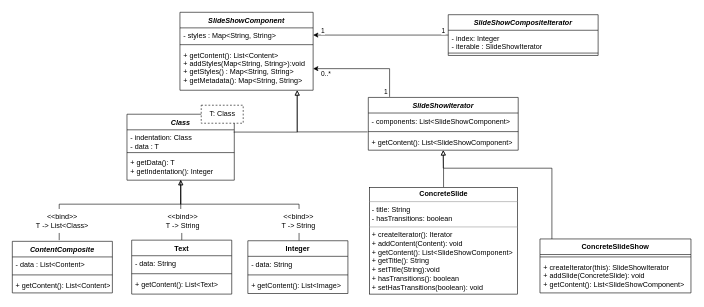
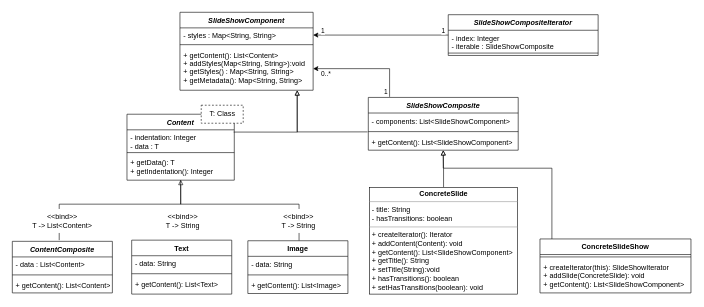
  <mxCell id="0" />
  <mxCell id="1" parent="0" />
  <mxCell id="2" value="SlideShowComponent" style="swimlane;fontStyle=3;align=center;verticalAlign=top;childLayout=stackLayout;horizontal=1;startSize=26;horizontalStack=0;resizeParent=1;resizeParentMax=0;resizeLast=0;collapsible=1;marginBottom=0;" vertex="1" parent="1"><mxGeometry x="299.56" y="20" width="222.13" height="130" as="geometry" /></mxCell>
  <mxCell id="3" value="- styles : Map&lt;String, String&gt;" style="text;strokeColor=none;fillColor=none;align=left;verticalAlign=top;spacingLeft=4;spacingRight=4;overflow=hidden;rotatable=0;points=[[0,0.5],[1,0.5]];portConstraint=eastwest;" vertex="1" parent="2"><mxGeometry y="26" width="222.13" height="24" as="geometry" /></mxCell>
  <mxCell id="4" value="" style="line;strokeWidth=1;fillColor=none;align=left;verticalAlign=middle;spacingTop=-1;spacingLeft=3;spacingRight=3;rotatable=0;labelPosition=right;points=[];portConstraint=eastwest;strokeColor=inherit;" vertex="1" parent="2"><mxGeometry y="50" width="222.13" height="8" as="geometry" /></mxCell>
  <mxCell id="5" value="+ getContent(): List&lt;Content&gt;&#10;+ addStyles(Map&lt;String, String&gt;):void&#10;+ getStyles() : Map&lt;String, String&gt;&#10;+ getMetadata(): Map&lt;String, String&gt;&#10;" style="text;strokeColor=none;fillColor=none;align=left;verticalAlign=top;spacingLeft=4;spacingRight=4;overflow=hidden;rotatable=0;points=[[0,0.5],[1,0.5]];portConstraint=eastwest;" vertex="1" parent="2"><mxGeometry y="58" width="222.13" height="72" as="geometry" /></mxCell>
  <mxCell id="6" style="edgeStyle=orthogonalEdgeStyle;rounded=0;orthogonalLoop=1;jettySize=auto;html=1;startArrow=none;startFill=0;endArrow=classic;endFill=1;exitX=0.142;exitY=-0.011;exitDx=0;exitDy=0;exitPerimeter=0;" edge="1" parent="1" source="40" target="5"><mxGeometry relative="1" as="geometry"><mxPoint x="650" y="190" as="sourcePoint" /></mxGeometry></mxCell>
  <mxCell id="7" value="1" style="edgeLabel;html=1;align=center;verticalAlign=middle;resizable=0;points=[];" vertex="1" connectable="0" parent="6"><mxGeometry x="-0.814" y="-1" relative="1" as="geometry"><mxPoint x="-8" y="6" as="offset" /></mxGeometry></mxCell>
  <mxCell id="8" value="0..*" style="edgeLabel;html=1;align=center;verticalAlign=middle;resizable=0;points=[];" vertex="1" connectable="0" parent="6"><mxGeometry x="0.831" y="-2" relative="1" as="geometry"><mxPoint x="6" y="10" as="offset" /></mxGeometry></mxCell>
  <mxCell id="9" style="edgeStyle=orthogonalEdgeStyle;rounded=0;orthogonalLoop=1;jettySize=auto;html=1;endArrow=block;endFill=0;exitX=-0.005;exitY=-0.175;exitDx=0;exitDy=0;exitPerimeter=0;" edge="1" parent="1" source="43"><mxGeometry relative="1" as="geometry"><mxPoint x="495" y="150" as="targetPoint" /><mxPoint x="556.94" y="253.312" as="sourcePoint" /><Array as="points"><mxPoint x="612" y="220" /><mxPoint x="495" y="220" /></Array></mxGeometry></mxCell>
- <mxCell id="10" style="edgeStyle=orthogonalEdgeStyle;rounded=0;orthogonalLoop=1;jettySize=auto;html=1;entryX=0.501;entryY=1;entryDx=0;entryDy=0;entryPerimeter=0;startArrow=none;startFill=0;endArrow=block;endFill=0;" edge="1" parent="1" source="11" target="29"><mxGeometry relative="1" as="geometry" /></mxCell>
  <mxCell id="11" value="Text" style="swimlane;fontStyle=1;align=center;verticalAlign=top;childLayout=stackLayout;horizontal=1;startSize=26;horizontalStack=0;resizeParent=1;resizeParentMax=0;resizeLast=0;collapsible=1;marginBottom=0;" vertex="1" parent="1"><mxGeometry x="219.07" y="400" width="166.88" height="90" as="geometry" /></mxCell>
  <mxCell id="12" value="- data: String" style="text;strokeColor=none;fillColor=none;align=left;verticalAlign=top;spacingLeft=4;spacingRight=4;overflow=hidden;rotatable=0;points=[[0,0.5],[1,0.5]];portConstraint=eastwest;" vertex="1" parent="11"><mxGeometry y="26" width="166.88" height="26" as="geometry" /></mxCell>
  <mxCell id="13" value="" style="line;strokeWidth=1;fillColor=none;align=left;verticalAlign=middle;spacingTop=-1;spacingLeft=3;spacingRight=3;rotatable=0;labelPosition=right;points=[];portConstraint=eastwest;strokeColor=inherit;" vertex="1" parent="11"><mxGeometry y="52" width="166.88" height="8" as="geometry" /></mxCell>
  <mxCell id="14" value="+ getContent(): List&lt;Text&gt;" style="text;strokeColor=none;fillColor=none;align=left;verticalAlign=top;spacingLeft=4;spacingRight=4;overflow=hidden;rotatable=0;points=[[0,0.5],[1,0.5]];portConstraint=eastwest;" vertex="1" parent="11"><mxGeometry y="60" width="166.88" height="30" as="geometry" /></mxCell>
  <mxCell id="15" style="edgeStyle=orthogonalEdgeStyle;rounded=0;orthogonalLoop=1;jettySize=auto;html=1;entryX=0.5;entryY=1;entryDx=0;entryDy=0;startArrow=none;startFill=0;endArrow=none;endFill=0;" edge="1" parent="1" source="16" target="26"><mxGeometry relative="1" as="geometry"><Array as="points"><mxPoint x="498.19" y="340" /><mxPoint x="300.19" y="340" /></Array></mxGeometry></mxCell>
- <mxCell id="16" value="Integer" style="swimlane;fontStyle=1;align=center;verticalAlign=top;childLayout=stackLayout;horizontal=1;startSize=26;horizontalStack=0;resizeParent=1;resizeParentMax=0;resizeLast=0;collapsible=1;marginBottom=0;" vertex="1" parent="1"><mxGeometry x="412.81" y="401" width="166.88" height="88" as="geometry" /></mxCell>
+ <mxCell id="16" value="Image" style="swimlane;fontStyle=1;align=center;verticalAlign=top;childLayout=stackLayout;horizontal=1;startSize=26;horizontalStack=0;resizeParent=1;resizeParentMax=0;resizeLast=0;collapsible=1;marginBottom=0;" vertex="1" parent="1"><mxGeometry x="412.81" y="401" width="166.88" height="88" as="geometry" /></mxCell>
  <mxCell id="17" value="- data: String" style="text;strokeColor=none;fillColor=none;align=left;verticalAlign=top;spacingLeft=4;spacingRight=4;overflow=hidden;rotatable=0;points=[[0,0.5],[1,0.5]];portConstraint=eastwest;" vertex="1" parent="16"><mxGeometry y="26" width="166.88" height="26" as="geometry" /></mxCell>
  <mxCell id="18" value="" style="line;strokeWidth=1;fillColor=none;align=left;verticalAlign=middle;spacingTop=-1;spacingLeft=3;spacingRight=3;rotatable=0;labelPosition=right;points=[];portConstraint=eastwest;strokeColor=inherit;" vertex="1" parent="16"><mxGeometry y="52" width="166.88" height="10" as="geometry" /></mxCell>
  <mxCell id="19" value="+ getContent(): List&lt;Image&gt;" style="text;strokeColor=none;fillColor=none;align=left;verticalAlign=top;spacingLeft=4;spacingRight=4;overflow=hidden;rotatable=0;points=[[0,0.5],[1,0.5]];portConstraint=eastwest;" vertex="1" parent="16"><mxGeometry y="62" width="166.88" height="26" as="geometry" /></mxCell>
  <mxCell id="20" value="ContentComposite" style="swimlane;fontStyle=3;align=center;verticalAlign=top;childLayout=stackLayout;horizontal=1;startSize=26;horizontalStack=0;resizeParent=1;resizeParentMax=0;resizeLast=0;collapsible=1;marginBottom=0;" vertex="1" parent="1"><mxGeometry x="20" y="402" width="166.88" height="86" as="geometry" /></mxCell>
  <mxCell id="21" value="- data : List&lt;Content&gt;" style="text;strokeColor=none;fillColor=none;align=left;verticalAlign=top;spacingLeft=4;spacingRight=4;overflow=hidden;rotatable=0;points=[[0,0.5],[1,0.5]];portConstraint=eastwest;" vertex="1" parent="20"><mxGeometry y="26" width="166.88" height="26" as="geometry" /></mxCell>
  <mxCell id="22" value="" style="line;strokeWidth=1;fillColor=none;align=left;verticalAlign=middle;spacingTop=-1;spacingLeft=3;spacingRight=3;rotatable=0;labelPosition=right;points=[];portConstraint=eastwest;strokeColor=inherit;" vertex="1" parent="20"><mxGeometry y="52" width="166.88" height="8" as="geometry" /></mxCell>
  <mxCell id="23" value="+ getContent(): List&lt;Content&gt;" style="text;strokeColor=none;fillColor=none;align=left;verticalAlign=top;spacingLeft=4;spacingRight=4;overflow=hidden;rotatable=0;points=[[0,0.5],[1,0.5]];portConstraint=eastwest;" vertex="1" parent="20"><mxGeometry y="60" width="166.88" height="26" as="geometry" /></mxCell>
  <mxCell id="24" style="edgeStyle=orthogonalEdgeStyle;rounded=0;orthogonalLoop=1;jettySize=auto;html=1;endArrow=none;endFill=0;startArrow=block;startFill=0;exitX=0.501;exitY=0.988;exitDx=0;exitDy=0;exitPerimeter=0;" edge="1" parent="1" source="29"><mxGeometry relative="1" as="geometry"><Array as="points"><mxPoint x="301.19" y="340" /><mxPoint x="98.19" y="340" /><mxPoint x="98.19" y="400" /></Array><mxPoint x="98.19" y="400" as="targetPoint" /></mxGeometry></mxCell>
  <mxCell id="25" style="edgeStyle=orthogonalEdgeStyle;rounded=0;orthogonalLoop=1;jettySize=auto;html=1;entryX=0.881;entryY=1.006;entryDx=0;entryDy=0;entryPerimeter=0;endArrow=block;endFill=0;exitX=0.994;exitY=0.111;exitDx=0;exitDy=0;exitPerimeter=0;" edge="1" parent="1" target="5" source="27"><mxGeometry relative="1" as="geometry"><mxPoint x="389.126" y="253.712" as="sourcePoint" /><mxPoint x="494.61" y="154.38" as="targetPoint" /><Array as="points"><mxPoint x="495" y="220" /></Array></mxGeometry></mxCell>
- <mxCell id="26" value="Class" style="swimlane;fontStyle=3;align=center;verticalAlign=top;childLayout=stackLayout;horizontal=1;startSize=26;horizontalStack=0;resizeParent=1;resizeParentMax=0;resizeLast=0;collapsible=1;marginBottom=0;" vertex="1" parent="1"><mxGeometry x="211.21" y="190" width="178.99" height="110" as="geometry" /></mxCell>
- <mxCell id="27" value="- indentation: Class&#10;- data : T" style="text;strokeColor=none;fillColor=none;align=left;verticalAlign=top;spacingLeft=4;spacingRight=4;overflow=hidden;rotatable=0;points=[[0,0.5],[1,0.5]];portConstraint=eastwest;" vertex="1" parent="26"><mxGeometry y="26" width="178.99" height="34" as="geometry" /></mxCell>
+ <mxCell id="26" value="Content" style="swimlane;fontStyle=3;align=center;verticalAlign=top;childLayout=stackLayout;horizontal=1;startSize=26;horizontalStack=0;resizeParent=1;resizeParentMax=0;resizeLast=0;collapsible=1;marginBottom=0;" vertex="1" parent="1"><mxGeometry x="211.21" y="190" width="178.99" height="110" as="geometry" /></mxCell>
+ <mxCell id="27" value="- indentation: Integer&#10;- data : T" style="text;strokeColor=none;fillColor=none;align=left;verticalAlign=top;spacingLeft=4;spacingRight=4;overflow=hidden;rotatable=0;points=[[0,0.5],[1,0.5]];portConstraint=eastwest;" vertex="1" parent="26"><mxGeometry y="26" width="178.99" height="34" as="geometry" /></mxCell>
  <mxCell id="28" value="" style="line;strokeWidth=1;fillColor=none;align=left;verticalAlign=middle;spacingTop=-1;spacingLeft=3;spacingRight=3;rotatable=0;labelPosition=right;points=[];portConstraint=eastwest;strokeColor=inherit;" vertex="1" parent="26"><mxGeometry y="60" width="178.99" height="8" as="geometry" /></mxCell>
  <mxCell id="29" value="+ getData(): T&#10;+ getIndentation(): Integer" style="text;strokeColor=none;fillColor=none;align=left;verticalAlign=top;spacingLeft=4;spacingRight=4;overflow=hidden;rotatable=0;points=[[0,0.5],[1,0.5]];portConstraint=eastwest;" vertex="1" parent="26"><mxGeometry y="68" width="178.99" height="42" as="geometry" /></mxCell>
  <mxCell id="30" style="edgeStyle=orthogonalEdgeStyle;rounded=0;orthogonalLoop=1;jettySize=auto;html=1;entryX=0.5;entryY=1.01;entryDx=0;entryDy=0;entryPerimeter=0;endArrow=block;endFill=0;exitX=0.079;exitY=0;exitDx=0;exitDy=0;exitPerimeter=0;" edge="1" parent="1" source="31" target="43"><mxGeometry relative="1" as="geometry"><mxPoint x="920" y="400" as="sourcePoint" /><Array as="points"><mxPoint x="920" y="280" /><mxPoint x="739" y="280" /></Array></mxGeometry></mxCell>
  <mxCell id="31" value="ConcreteSlideShow" style="swimlane;fontStyle=1;align=center;verticalAlign=top;childLayout=stackLayout;horizontal=1;startSize=26;horizontalStack=0;resizeParent=1;resizeParentMax=0;resizeLast=0;collapsible=1;marginBottom=0;" vertex="1" parent="1"><mxGeometry x="900" y="398" width="251.81" height="90" as="geometry"><mxRectangle x="860" y="859" width="150" height="30" as="alternateBounds" /></mxGeometry></mxCell>
  <mxCell id="32" value="" style="line;strokeWidth=1;fillColor=none;align=left;verticalAlign=middle;spacingTop=-1;spacingLeft=3;spacingRight=3;rotatable=0;labelPosition=right;points=[];portConstraint=eastwest;strokeColor=inherit;" vertex="1" parent="31"><mxGeometry y="26" width="251.81" height="8" as="geometry" /></mxCell>
  <mxCell id="33" value="+ createIterator(this): SlideShowIterator&#10;+ addSlide(ConcreteSlide): void&#10;+ getContent(): List&lt;SlideShowComponent&gt; " style="text;strokeColor=none;fillColor=none;align=left;verticalAlign=top;spacingLeft=4;spacingRight=4;overflow=hidden;rotatable=0;points=[[0,0.5],[1,0.5]];portConstraint=eastwest;" vertex="1" parent="31"><mxGeometry y="34" width="251.81" height="56" as="geometry" /></mxCell>
  <mxCell id="34" value="T: Class" style="text;html=1;align=center;verticalAlign=middle;resizable=0;points=[];autosize=1;strokeColor=default;fillColor=default;dashed=1;" vertex="1" parent="1"><mxGeometry x="335.06" y="175" width="70" height="30" as="geometry" /></mxCell>
  <mxCell id="35" value="&amp;lt;&amp;lt;bind&amp;gt;&amp;gt;&lt;br&gt;T -&amp;gt; String" style="text;html=1;align=center;verticalAlign=middle;resizable=0;points=[];autosize=1;strokeColor=none;fillColor=default;dashed=1;" vertex="1" parent="1"><mxGeometry x="263.51" y="348" width="80" height="40" as="geometry" /></mxCell>
  <mxCell id="36" value="&amp;lt;&amp;lt;bind&amp;gt;&amp;gt;&lt;br&gt;T -&amp;gt; String" style="text;html=1;align=center;verticalAlign=middle;resizable=0;points=[];autosize=1;strokeColor=none;fillColor=default;dashed=1;" vertex="1" parent="1"><mxGeometry x="457.25" y="348" width="80" height="40" as="geometry" /></mxCell>
- <mxCell id="37" value="&amp;lt;&amp;lt;bind&amp;gt;&amp;gt;&lt;br&gt;T -&amp;gt; List&amp;lt;Class&amp;gt;" style="text;html=1;align=center;verticalAlign=middle;resizable=0;points=[];autosize=1;strokeColor=none;fillColor=default;dashed=1;" vertex="1" parent="1"><mxGeometry x="43.44" y="348" width="120" height="40" as="geometry" /></mxCell>
+ <mxCell id="37" value="&amp;lt;&amp;lt;bind&amp;gt;&amp;gt;&lt;br&gt;T -&amp;gt; List&amp;lt;Content&amp;gt;" style="text;html=1;align=center;verticalAlign=middle;resizable=0;points=[];autosize=1;strokeColor=none;fillColor=default;dashed=1;" vertex="1" parent="1"><mxGeometry x="43.44" y="348" width="120" height="40" as="geometry" /></mxCell>
  <mxCell id="38" style="edgeStyle=orthogonalEdgeStyle;rounded=0;orthogonalLoop=1;jettySize=auto;html=1;entryX=0.5;entryY=1;entryDx=0;entryDy=0;endArrow=block;endFill=0;" edge="1" parent="1" source="39" target="40"><mxGeometry relative="1" as="geometry" /></mxCell>
  <mxCell id="39" value="&lt;p style=&quot;margin:0px;margin-top:4px;text-align:center;&quot;&gt;&lt;b&gt;ConcreteSlide&lt;/b&gt;&lt;/p&gt;&lt;hr size=&quot;1&quot;&gt;&lt;p style=&quot;margin:0px;margin-left:4px;&quot;&gt;- title: String&lt;/p&gt;&lt;p style=&quot;margin:0px;margin-left:4px;&quot;&gt;- hasTransitions: boolean&lt;/p&gt;&lt;hr size=&quot;1&quot;&gt;&lt;p style=&quot;margin: 0px 0px 0px 4px;&quot;&gt;+ createIterator(): Iterator&lt;/p&gt;&lt;p style=&quot;margin:0px;margin-left:4px;&quot;&gt;+ addContent(Content): void&lt;/p&gt;&lt;p style=&quot;margin:0px;margin-left:4px;&quot;&gt;+ getContent(): List&amp;lt;SlideShowComponent&amp;gt;&lt;br&gt;&lt;/p&gt;&lt;p style=&quot;margin:0px;margin-left:4px;&quot;&gt;&lt;span style=&quot;background-color: initial;&quot;&gt;+ getTitle(): String&lt;/span&gt;&lt;br&gt;&lt;/p&gt;&lt;p style=&quot;margin:0px;margin-left:4px;&quot;&gt;&lt;span style=&quot;background-color: initial;&quot;&gt;+ setTitle(String):void&lt;/span&gt;&lt;/p&gt;&lt;p style=&quot;margin:0px;margin-left:4px;&quot;&gt;&lt;span style=&quot;background-color: initial;&quot;&gt;+ hasTransitions(): boolean&lt;/span&gt;&lt;/p&gt;&lt;p style=&quot;margin:0px;margin-left:4px;&quot;&gt;&lt;span style=&quot;background-color: initial;&quot;&gt;+ setHasTransitions(boolean): void&lt;/span&gt;&lt;/p&gt;" style="verticalAlign=top;align=left;overflow=fill;fontSize=12;fontFamily=Helvetica;html=1;strokeColor=default;fillColor=default;" vertex="1" parent="1"><mxGeometry x="615.69" y="312" width="247" height="178" as="geometry" /></mxCell>
- <mxCell id="40" value="SlideShowIterator" style="swimlane;fontStyle=3;align=center;verticalAlign=top;childLayout=stackLayout;horizontal=1;startSize=26;horizontalStack=0;resizeParent=1;resizeParentMax=0;resizeLast=0;collapsible=1;marginBottom=0;" vertex="1" parent="1"><mxGeometry x="613.69" y="162" width="250" height="88" as="geometry" /></mxCell>
+ <mxCell id="40" value="SlideShowComposite" style="swimlane;fontStyle=3;align=center;verticalAlign=top;childLayout=stackLayout;horizontal=1;startSize=26;horizontalStack=0;resizeParent=1;resizeParentMax=0;resizeLast=0;collapsible=1;marginBottom=0;" vertex="1" parent="1"><mxGeometry x="613.69" y="162" width="250" height="88" as="geometry" /></mxCell>
  <mxCell id="41" value="- components: List&lt;SlideShowComponent&gt;" style="text;strokeColor=none;fillColor=none;align=left;verticalAlign=top;spacingLeft=4;spacingRight=4;overflow=hidden;rotatable=0;points=[[0,0.5],[1,0.5]];portConstraint=eastwest;" vertex="1" parent="40"><mxGeometry y="26" width="250" height="26" as="geometry" /></mxCell>
  <mxCell id="42" value="" style="line;strokeWidth=1;fillColor=none;align=left;verticalAlign=middle;spacingTop=-1;spacingLeft=3;spacingRight=3;rotatable=0;labelPosition=right;points=[];portConstraint=eastwest;strokeColor=inherit;" vertex="1" parent="40"><mxGeometry y="52" width="250" height="10" as="geometry" /></mxCell>
  <mxCell id="43" value="+ getContent(): List&lt;SlideShowComponent&gt;" style="text;strokeColor=none;fillColor=none;align=left;verticalAlign=top;spacingLeft=4;spacingRight=4;overflow=hidden;rotatable=0;points=[[0,0.5],[1,0.5]];portConstraint=eastwest;" vertex="1" parent="40"><mxGeometry y="62" width="250" height="26" as="geometry" /></mxCell>
  <mxCell id="44" style="edgeStyle=orthogonalEdgeStyle;rounded=0;orthogonalLoop=1;jettySize=auto;html=1;entryX=1;entryY=0.5;entryDx=0;entryDy=0;" edge="1" parent="1" source="47" target="3"><mxGeometry relative="1" as="geometry" /></mxCell>
  <mxCell id="45" value="1" style="edgeLabel;html=1;align=center;verticalAlign=middle;resizable=0;points=[];" vertex="1" connectable="0" parent="44"><mxGeometry x="-0.835" y="-2" relative="1" as="geometry"><mxPoint x="10" y="-6" as="offset" /></mxGeometry></mxCell>
  <mxCell id="46" value="1" style="edgeLabel;html=1;align=center;verticalAlign=middle;resizable=0;points=[];" vertex="1" connectable="0" parent="44"><mxGeometry x="0.848" relative="1" as="geometry"><mxPoint x="-2" y="-8" as="offset" /></mxGeometry></mxCell>
  <mxCell id="47" value="SlideShowCompositeIterator" style="swimlane;fontStyle=3;align=center;verticalAlign=top;childLayout=stackLayout;horizontal=1;startSize=26;horizontalStack=0;resizeParent=1;resizeParentMax=0;resizeLast=0;collapsible=1;marginBottom=0;" vertex="1" parent="1"><mxGeometry x="747" y="24" width="250" height="68" as="geometry"><mxRectangle x="1030" y="417" width="140" height="30" as="alternateBounds" /></mxGeometry></mxCell>
- <mxCell id="48" value="- index: Integer&#10;- iterable : SlideShowIterator" style="text;strokeColor=none;fillColor=none;align=left;verticalAlign=top;spacingLeft=4;spacingRight=4;overflow=hidden;rotatable=0;points=[[0,0.5],[1,0.5]];portConstraint=eastwest;" vertex="1" parent="47"><mxGeometry y="26" width="250" height="34" as="geometry" /></mxCell>
+ <mxCell id="48" value="- index: Integer&#10;- iterable : SlideShowComposite" style="text;strokeColor=none;fillColor=none;align=left;verticalAlign=top;spacingLeft=4;spacingRight=4;overflow=hidden;rotatable=0;points=[[0,0.5],[1,0.5]];portConstraint=eastwest;" vertex="1" parent="47"><mxGeometry y="26" width="250" height="34" as="geometry" /></mxCell>
  <mxCell id="49" value="" style="line;strokeWidth=1;fillColor=none;align=left;verticalAlign=middle;spacingTop=-1;spacingLeft=3;spacingRight=3;rotatable=0;labelPosition=right;points=[];portConstraint=eastwest;strokeColor=inherit;" vertex="1" parent="47"><mxGeometry y="60" width="250" height="8" as="geometry" /></mxCell>
